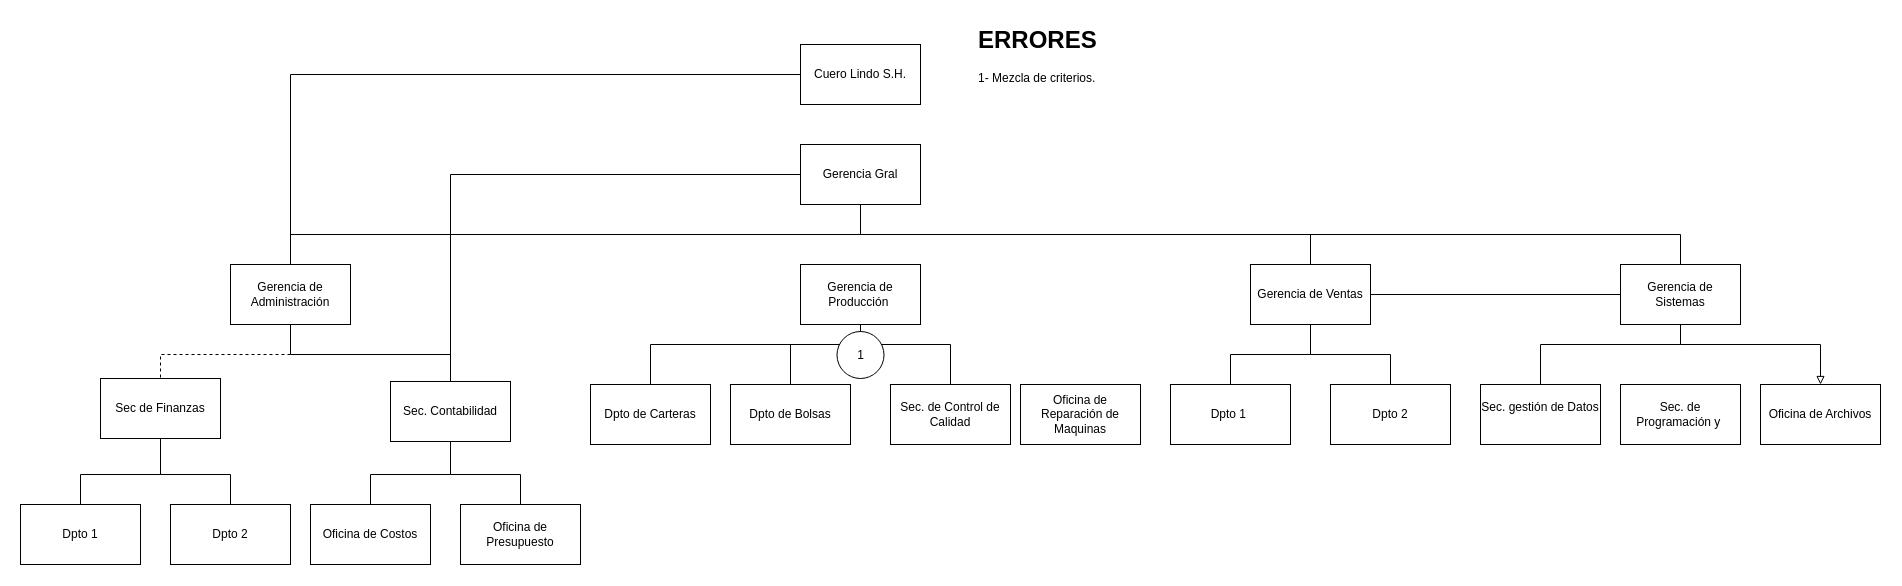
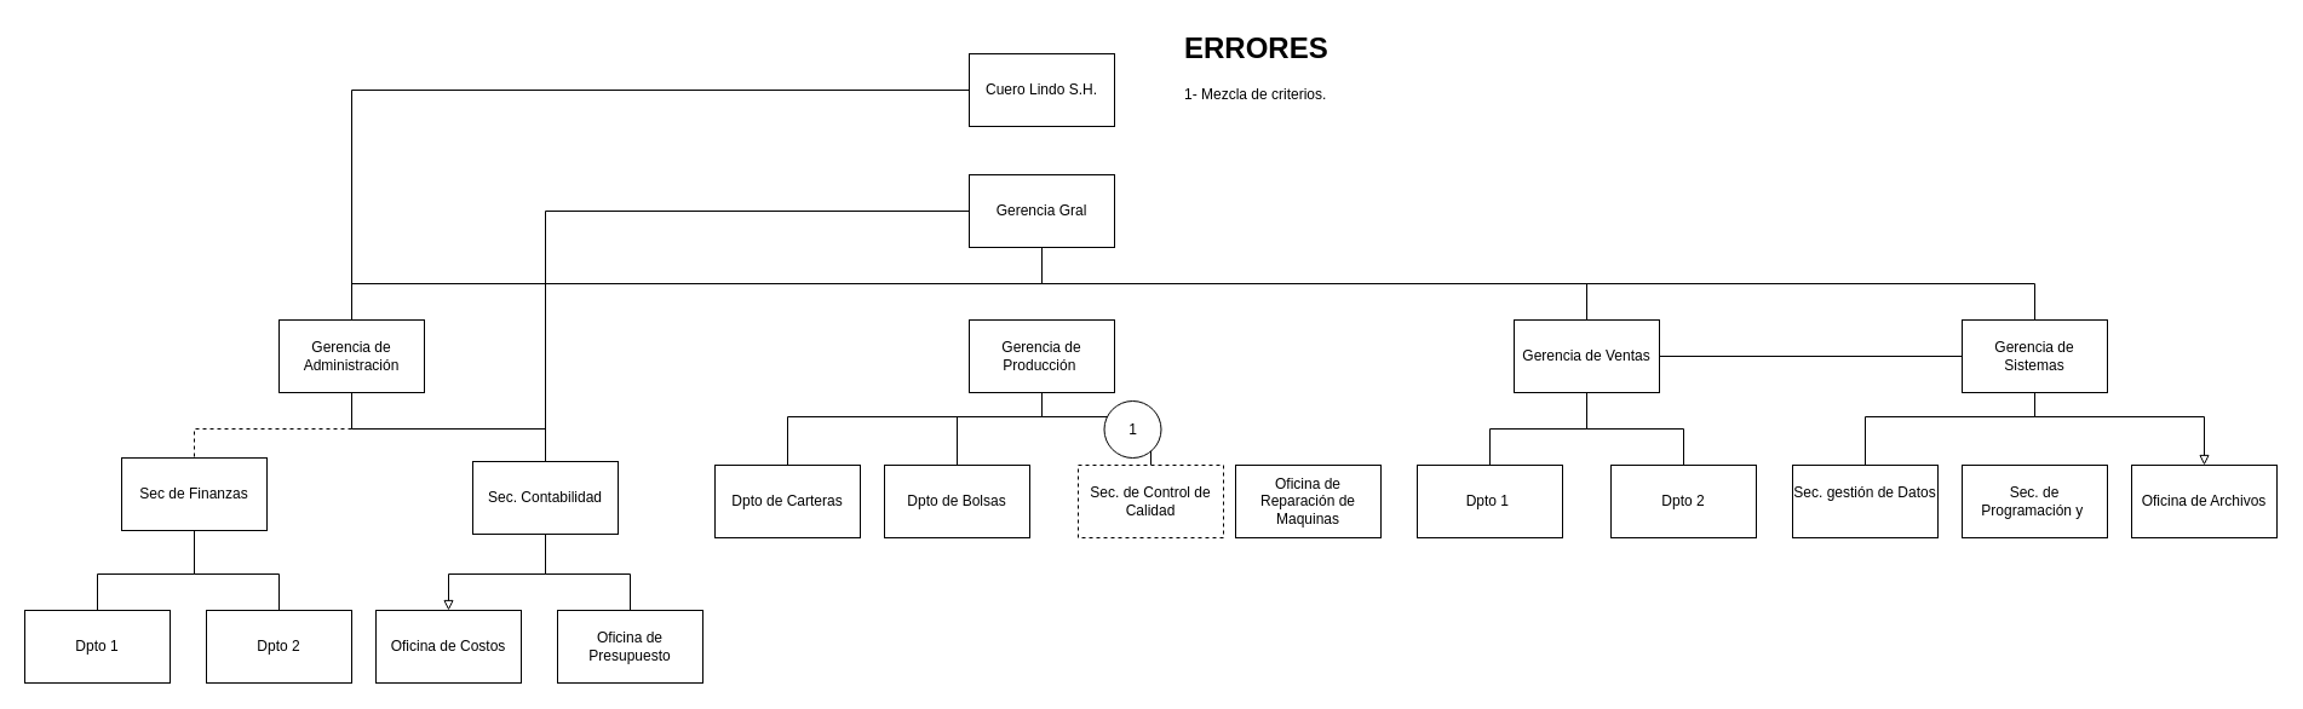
  <mxCell id="0" />
  <mxCell id="1" parent="0" />
  <mxCell id="2" value="" style="edgeStyle=orthogonalEdgeStyle;rounded=0;orthogonalLoop=1;jettySize=auto;html=1;endArrow=none;endFill=0;" edge="1" parent="1" source="6" target="30"><mxGeometry relative="1" as="geometry" /></mxCell>
  <mxCell id="3" style="edgeStyle=orthogonalEdgeStyle;rounded=0;orthogonalLoop=1;jettySize=auto;html=1;endArrow=none;endFill=0;" edge="1" parent="1" source="6" target="16"><mxGeometry relative="1" as="geometry"><Array as="points"><mxPoint x="860" y="234" /><mxPoint x="1310" y="234" /></Array></mxGeometry></mxCell>
  <mxCell id="4" style="edgeStyle=orthogonalEdgeStyle;rounded=0;orthogonalLoop=1;jettySize=auto;html=1;endArrow=none;endFill=0;" edge="1" parent="1" source="6" target="20"><mxGeometry relative="1" as="geometry"><Array as="points"><mxPoint x="860" y="234" /><mxPoint x="1680" y="234" /></Array></mxGeometry></mxCell>
  <mxCell id="5" style="edgeStyle=orthogonalEdgeStyle;rounded=0;orthogonalLoop=1;jettySize=auto;html=1;endArrow=none;endFill=0;" edge="1" parent="1" source="6" target="13"><mxGeometry relative="1" as="geometry"><Array as="points"><mxPoint x="860" y="234" /><mxPoint x="290" y="234" /></Array></mxGeometry></mxCell>
  <mxCell id="6" value="Gerencia Gral" style="whiteSpace=wrap;html=1;" vertex="1" parent="1"><mxGeometry x="800" y="144" width="120" height="60" as="geometry" /></mxCell>
  <mxCell id="7" value="" style="edgeStyle=orthogonalEdgeStyle;rounded=0;orthogonalLoop=1;jettySize=auto;html=1;endArrow=none;endFill=0;" edge="1" parent="1" source="10" target="21"><mxGeometry relative="1" as="geometry"><Array as="points"><mxPoint x="860" y="344" /><mxPoint x="650" y="344" /></Array></mxGeometry></mxCell>
  <mxCell id="8" style="edgeStyle=orthogonalEdgeStyle;rounded=0;orthogonalLoop=1;jettySize=auto;html=1;endArrow=none;endFill=0;" edge="1" parent="1" source="10" target="22"><mxGeometry relative="1" as="geometry"><Array as="points"><mxPoint x="860" y="344" /><mxPoint x="790" y="344" /></Array></mxGeometry></mxCell>
  <mxCell id="9" style="edgeStyle=orthogonalEdgeStyle;rounded=0;orthogonalLoop=1;jettySize=auto;html=1;endArrow=none;endFill=0;" edge="1" parent="1" source="10" target="23"><mxGeometry relative="1" as="geometry"><Array as="points"><mxPoint x="860" y="344" /><mxPoint x="950" y="344" /></Array></mxGeometry></mxCell>
  <mxCell id="10" value="Gerencia de Producción&amp;nbsp;" style="whiteSpace=wrap;html=1;" vertex="1" parent="1"><mxGeometry x="800" y="264" width="120" height="60" as="geometry" /></mxCell>
  <mxCell id="11" value="" style="edgeStyle=orthogonalEdgeStyle;rounded=0;orthogonalLoop=1;jettySize=auto;html=1;endArrow=none;endFill=0;dashed=1;" edge="1" parent="1" source="13" target="27"><mxGeometry relative="1" as="geometry"><Array as="points"><mxPoint x="290" y="354" /><mxPoint x="160" y="354" /></Array></mxGeometry></mxCell>
  <mxCell id="12" style="edgeStyle=orthogonalEdgeStyle;rounded=0;orthogonalLoop=1;jettySize=auto;html=1;endArrow=none;endFill=0;" edge="1" parent="1" source="13" target="30"><mxGeometry relative="1" as="geometry"><Array as="points"><mxPoint x="290" y="354" /><mxPoint x="450" y="354" /></Array></mxGeometry></mxCell>
  <mxCell id="13" value="Gerencia de Administración" style="whiteSpace=wrap;html=1;" vertex="1" parent="1"><mxGeometry x="230" y="264" width="120" height="60" as="geometry" /></mxCell>
  <mxCell id="14" value="" style="edgeStyle=orthogonalEdgeStyle;rounded=0;orthogonalLoop=1;jettySize=auto;html=1;endArrow=none;endFill=0;" edge="1" parent="1" source="16" target="35"><mxGeometry relative="1" as="geometry" /></mxCell>
  <mxCell id="15" style="edgeStyle=orthogonalEdgeStyle;rounded=0;orthogonalLoop=1;jettySize=auto;html=1;entryX=0.5;entryY=0;entryDx=0;entryDy=0;endArrow=none;endFill=0;" edge="1" parent="1" source="16" target="36"><mxGeometry relative="1" as="geometry"><Array as="points"><mxPoint x="1310" y="354" /><mxPoint x="1390" y="354" /></Array></mxGeometry></mxCell>
  <mxCell id="16" value="Gerencia de Ventas" style="whiteSpace=wrap;html=1;" vertex="1" parent="1"><mxGeometry x="1250" y="264" width="120" height="60" as="geometry" /></mxCell>
  <mxCell id="17" value="" style="edgeStyle=orthogonalEdgeStyle;rounded=0;orthogonalLoop=1;jettySize=auto;html=1;endArrow=none;endFill=0;" edge="1" parent="1" source="20" target="16"><mxGeometry relative="1" as="geometry" /></mxCell>
  <mxCell id="18" style="edgeStyle=orthogonalEdgeStyle;rounded=0;orthogonalLoop=1;jettySize=auto;html=1;endArrow=none;endFill=0;" edge="1" parent="1" source="20" target="38"><mxGeometry relative="1" as="geometry"><Array as="points"><mxPoint x="1680" y="344" /><mxPoint x="1540" y="344" /></Array></mxGeometry></mxCell>
  <mxCell id="19" style="edgeStyle=orthogonalEdgeStyle;rounded=0;orthogonalLoop=1;jettySize=auto;html=1;endArrow=block;endFill=0;" edge="1" parent="1" source="20" target="39"><mxGeometry relative="1" as="geometry"><Array as="points"><mxPoint x="1680" y="344" /><mxPoint x="1820" y="344" /></Array></mxGeometry></mxCell>
  <mxCell id="20" value="Gerencia de Sistemas" style="whiteSpace=wrap;html=1;" vertex="1" parent="1"><mxGeometry x="1620" y="264" width="120" height="60" as="geometry" /></mxCell>
  <mxCell id="21" value="Dpto de Carteras" style="whiteSpace=wrap;html=1;" vertex="1" parent="1"><mxGeometry x="590" y="384" width="120" height="60" as="geometry" /></mxCell>
  <mxCell id="22" value="Dpto de Bolsas" style="whiteSpace=wrap;html=1;" vertex="1" parent="1"><mxGeometry x="730" y="384" width="120" height="60" as="geometry" /></mxCell>
- <mxCell id="23" value="Sec. de Control de Calidad" style="whiteSpace=wrap;html=1;" vertex="1" parent="1"><mxGeometry x="890" y="384" width="120" height="60" as="geometry" /></mxCell>
+ <mxCell id="23" value="Sec. de Control de Calidad" style="whiteSpace=wrap;html=1;dashed=1;" vertex="1" parent="1"><mxGeometry x="890" y="384" width="120" height="60" as="geometry" /></mxCell>
  <mxCell id="24" value="Oficina de Reparación de Maquinas" style="whiteSpace=wrap;html=1;" vertex="1" parent="1"><mxGeometry x="1020" y="384" width="120" height="60" as="geometry" /></mxCell>
  <mxCell id="25" value="" style="edgeStyle=orthogonalEdgeStyle;rounded=0;orthogonalLoop=1;jettySize=auto;html=1;endArrow=none;endFill=0;" edge="1" parent="1" source="27" target="31"><mxGeometry relative="1" as="geometry"><Array as="points"><mxPoint x="160" y="474" /><mxPoint x="80" y="474" /></Array></mxGeometry></mxCell>
  <mxCell id="26" style="edgeStyle=orthogonalEdgeStyle;rounded=0;orthogonalLoop=1;jettySize=auto;html=1;endArrow=none;endFill=0;entryX=0.5;entryY=0;entryDx=0;entryDy=0;" edge="1" parent="1" source="27" target="32"><mxGeometry relative="1" as="geometry"><mxPoint x="230" y="514" as="targetPoint" /><Array as="points"><mxPoint x="160" y="474" /><mxPoint x="230" y="474" /></Array></mxGeometry></mxCell>
  <mxCell id="27" value="Sec de Finanzas" style="whiteSpace=wrap;html=1;" vertex="1" parent="1"><mxGeometry x="100" y="378" width="120" height="60" as="geometry" /></mxCell>
- <mxCell id="28" value="" style="edgeStyle=orthogonalEdgeStyle;rounded=0;orthogonalLoop=1;jettySize=auto;html=1;endArrow=none;endFill=0;" edge="1" parent="1" source="30" target="33"><mxGeometry relative="1" as="geometry"><Array as="points"><mxPoint x="450" y="474" /><mxPoint x="370" y="474" /></Array></mxGeometry></mxCell>
+ <mxCell id="28" value="" style="edgeStyle=orthogonalEdgeStyle;rounded=0;orthogonalLoop=1;jettySize=auto;html=1;endArrow=block;endFill=0;" edge="1" parent="1" source="30" target="33"><mxGeometry relative="1" as="geometry"><Array as="points"><mxPoint x="450" y="474" /><mxPoint x="370" y="474" /></Array></mxGeometry></mxCell>
  <mxCell id="29" style="edgeStyle=orthogonalEdgeStyle;rounded=0;orthogonalLoop=1;jettySize=auto;html=1;endArrow=none;endFill=0;" edge="1" parent="1" source="30" target="34"><mxGeometry relative="1" as="geometry"><mxPoint x="530" y="544" as="targetPoint" /><Array as="points"><mxPoint x="450" y="474" /><mxPoint x="520" y="474" /></Array></mxGeometry></mxCell>
  <mxCell id="30" value="Sec. Contabilidad" style="whiteSpace=wrap;html=1;" vertex="1" parent="1"><mxGeometry x="390" y="381" width="120" height="60" as="geometry" /></mxCell>
  <mxCell id="31" value="Dpto 1" style="whiteSpace=wrap;html=1;" vertex="1" parent="1"><mxGeometry x="20" y="504" width="120" height="60" as="geometry" /></mxCell>
  <mxCell id="32" value="Dpto 2" style="whiteSpace=wrap;html=1;" vertex="1" parent="1"><mxGeometry x="170" y="504" width="120" height="60" as="geometry" /></mxCell>
  <mxCell id="33" value="Oficina de Costos" style="whiteSpace=wrap;html=1;" vertex="1" parent="1"><mxGeometry x="310" y="504" width="120" height="60" as="geometry" /></mxCell>
  <mxCell id="34" value="Oficina de Presupuesto" style="whiteSpace=wrap;html=1;" vertex="1" parent="1"><mxGeometry x="460" y="504" width="120" height="60" as="geometry" /></mxCell>
  <mxCell id="35" value="Dpto 1&amp;nbsp;" style="whiteSpace=wrap;html=1;" vertex="1" parent="1"><mxGeometry x="1170" y="384" width="120" height="60" as="geometry" /></mxCell>
  <mxCell id="36" value="Dpto 2" style="whiteSpace=wrap;html=1;" vertex="1" parent="1"><mxGeometry x="1330" y="384" width="120" height="60" as="geometry" /></mxCell>
  <mxCell id="37" value="Sec. de Programación y&amp;nbsp;" style="whiteSpace=wrap;html=1;" vertex="1" parent="1"><mxGeometry x="1620" y="384" width="120" height="60" as="geometry" /></mxCell>
  <mxCell id="38" value="Sec. gestión de Datos&lt;br&gt;&amp;nbsp;" style="whiteSpace=wrap;html=1;" vertex="1" parent="1"><mxGeometry x="1480" y="384" width="120" height="60" as="geometry" /></mxCell>
  <mxCell id="39" value="Oficina de Archivos" style="whiteSpace=wrap;html=1;" vertex="1" parent="1"><mxGeometry x="1760" y="384" width="120" height="60" as="geometry" /></mxCell>
  <mxCell id="40" style="edgeStyle=orthogonalEdgeStyle;rounded=0;orthogonalLoop=1;jettySize=auto;html=1;endArrow=none;endFill=0;" edge="1" parent="1" source="41" target="13"><mxGeometry relative="1" as="geometry" /></mxCell>
  <mxCell id="41" value="Cuero Lindo S.H." style="whiteSpace=wrap;html=1;" vertex="1" parent="1"><mxGeometry x="800" y="44" width="120" height="60" as="geometry" /></mxCell>
- <mxCell id="42" value="1" style="ellipse;whiteSpace=wrap;html=1;aspect=fixed;" vertex="1" parent="1"><mxGeometry x="836.5" y="331" width="47" height="47" as="geometry" /></mxCell>
+ <mxCell id="42" value="1" style="ellipse;whiteSpace=wrap;html=1;aspect=fixed;" vertex="1" parent="1"><mxGeometry x="911.5" y="331" width="47" height="47" as="geometry" /></mxCell>
  <mxCell id="43" value="&lt;h1&gt;ERRORES&lt;/h1&gt;&lt;p&gt;1- Mezcla de criterios.&lt;/p&gt;" style="text;html=1;strokeColor=none;fillColor=none;spacing=5;spacingTop=-20;whiteSpace=wrap;overflow=hidden;rounded=0;" vertex="1" parent="1"><mxGeometry x="973" y="20" width="190" height="120" as="geometry" /></mxCell>
